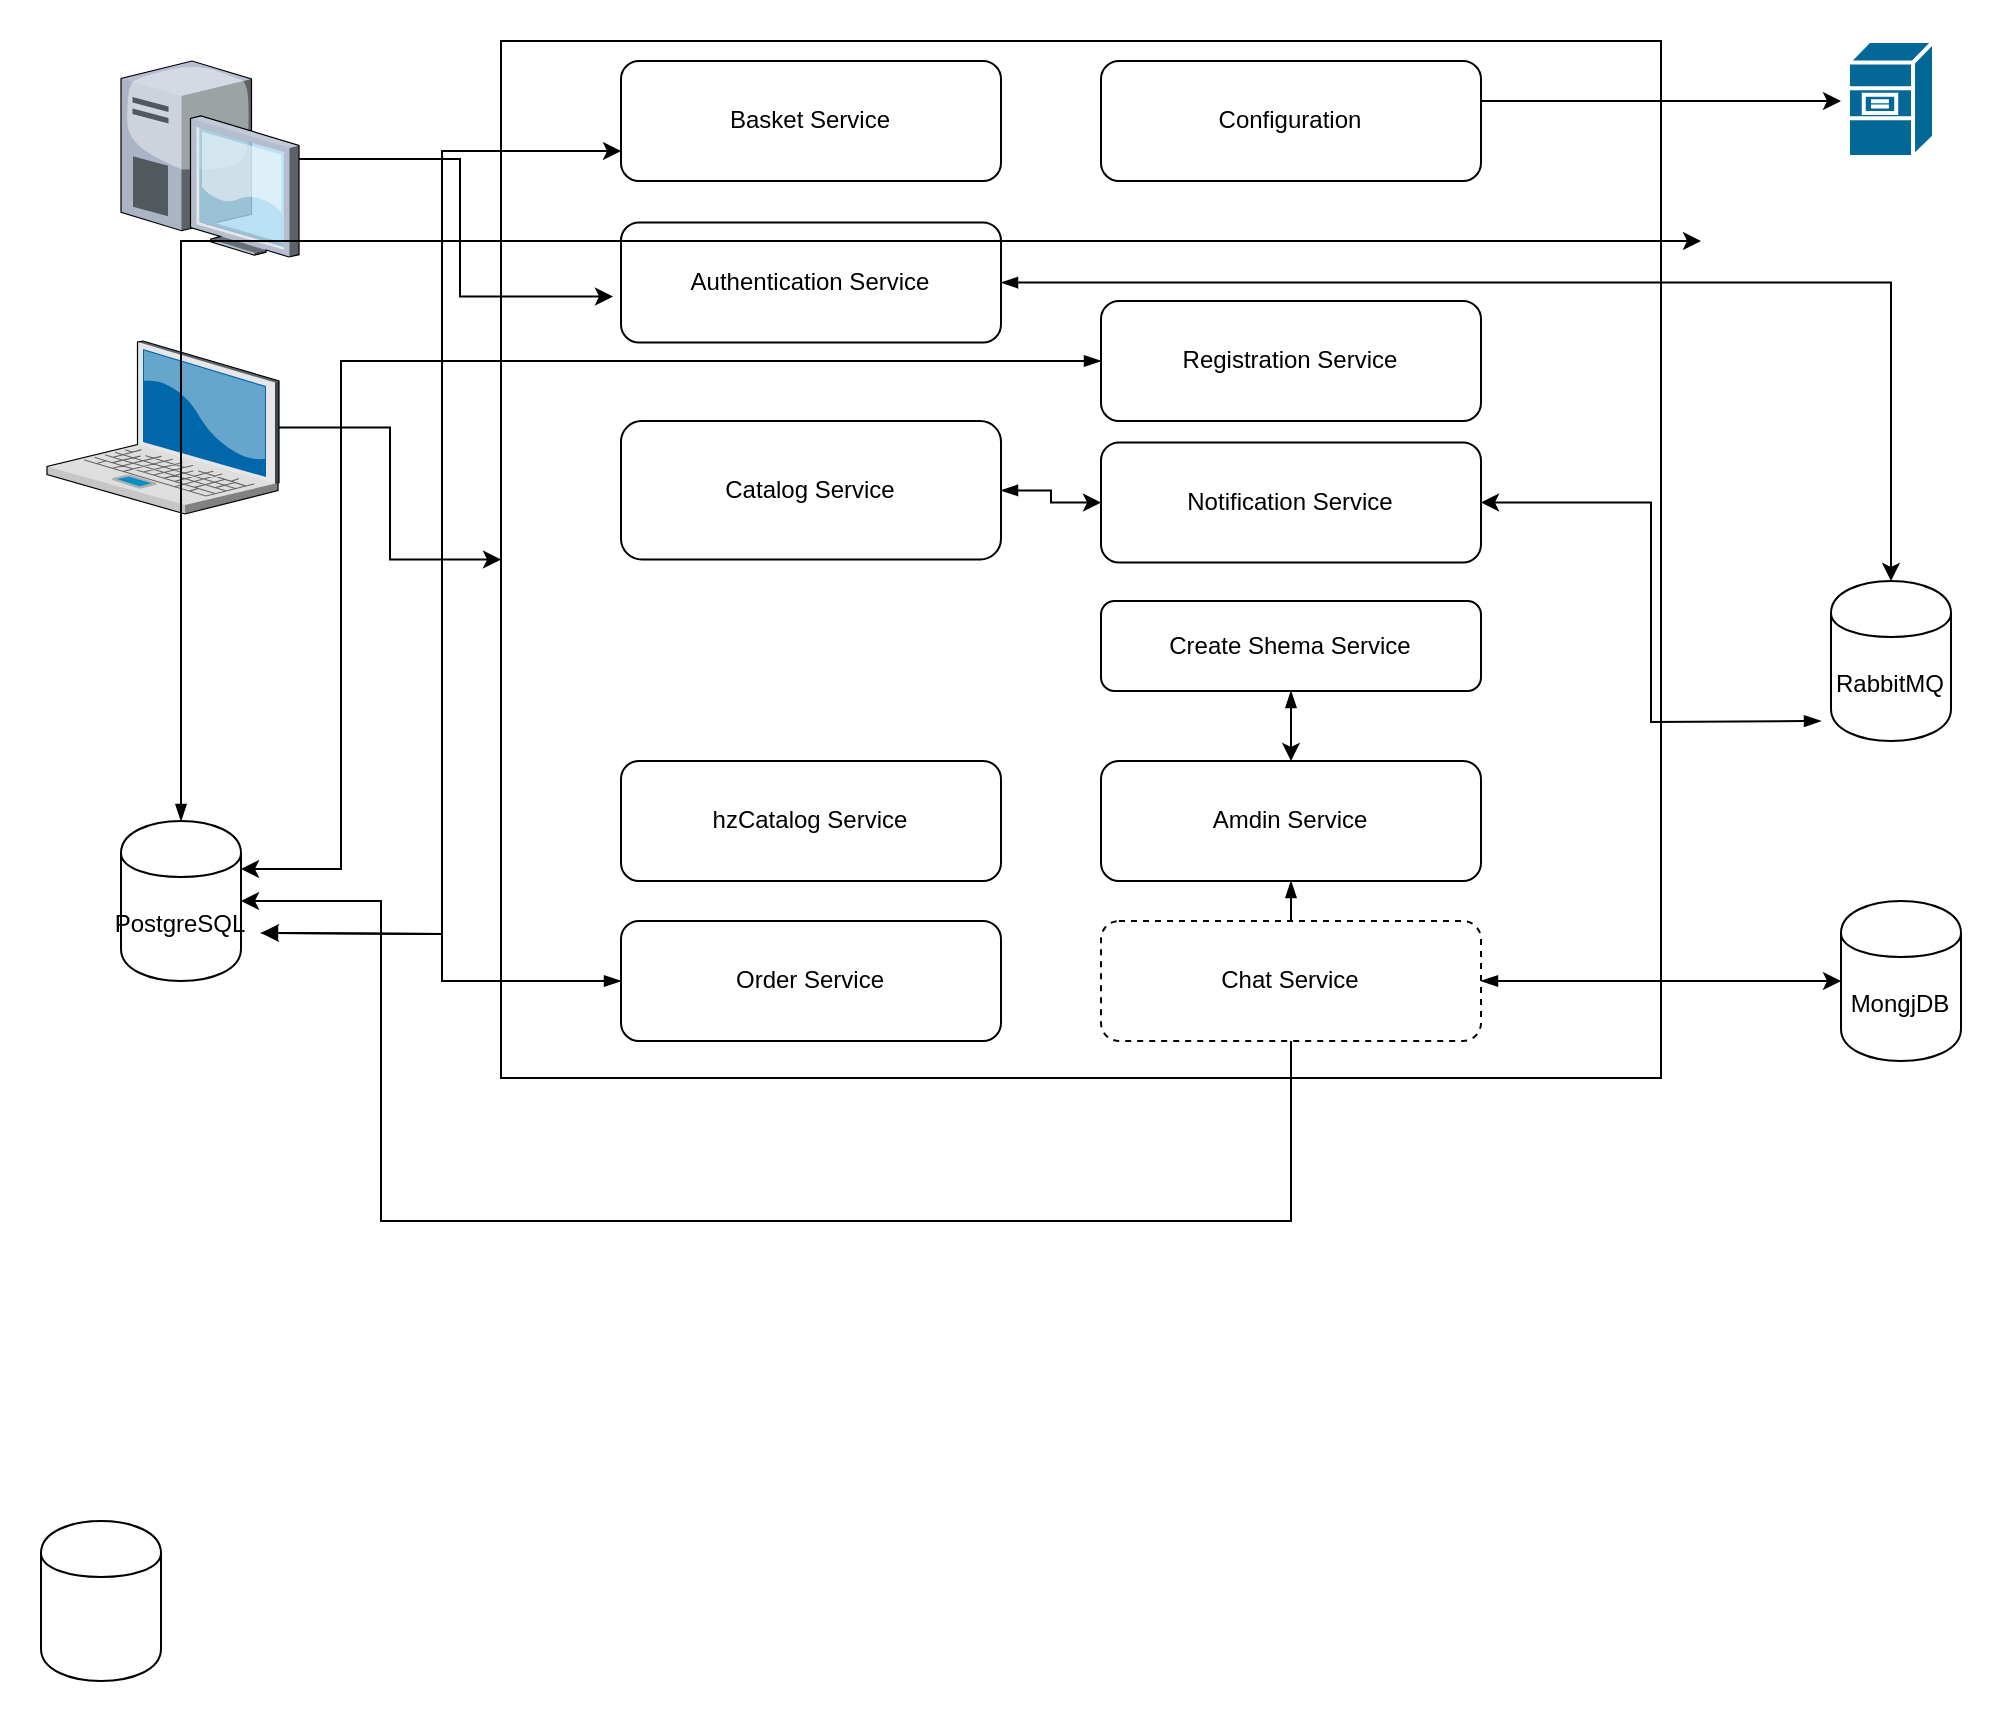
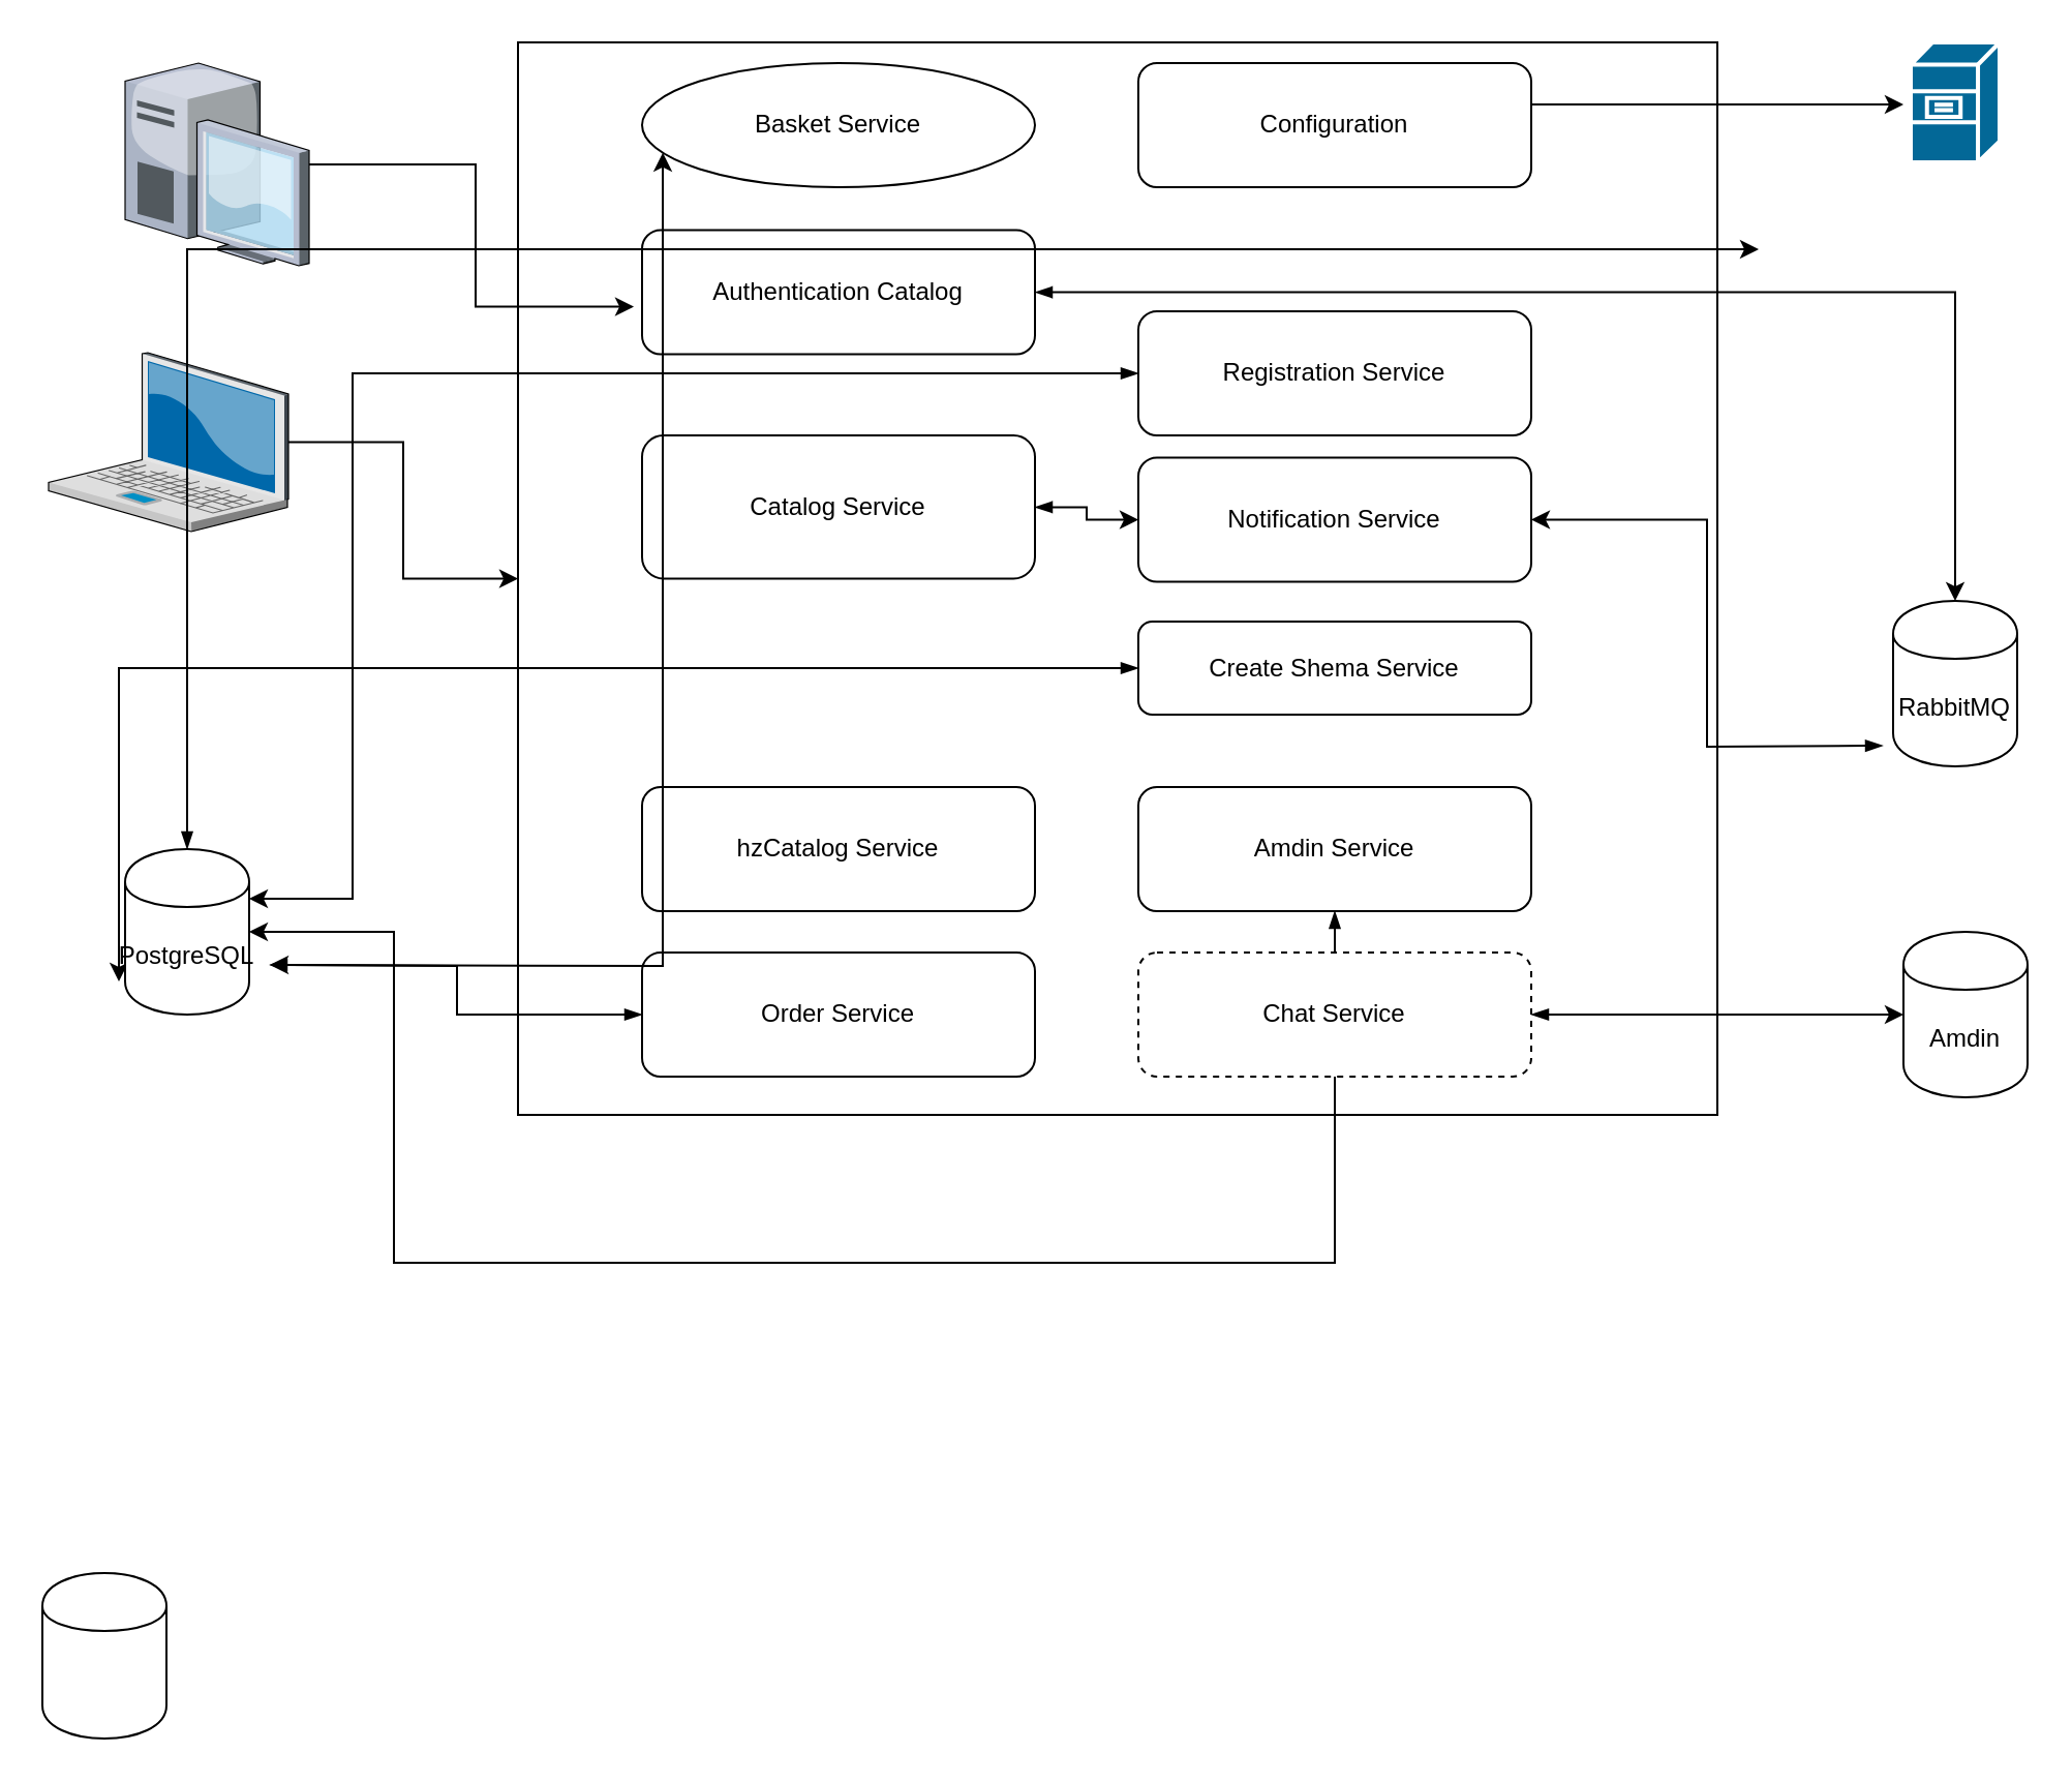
  <mxCell id="0" />
  <mxCell id="1" parent="0" />
  <mxCell id="2" value="" style="rounded=0;whiteSpace=wrap;html=1;" parent="1" vertex="1"><mxGeometry x="250" y="20" width="580" height="518.5" as="geometry" /></mxCell>
  <mxCell id="3" style="edgeStyle=orthogonalEdgeStyle;rounded=0;orthogonalLoop=1;jettySize=auto;html=1;" parent="1" source="4" target="2" edge="1"><mxGeometry relative="1" as="geometry"><mxPoint x="230" y="60" as="targetPoint" /></mxGeometry></mxCell>
  <mxCell id="4" value="" style="verticalLabelPosition=bottom;aspect=fixed;html=1;verticalAlign=top;strokeColor=none;align=center;outlineConnect=0;shape=mxgraph.citrix.laptop_2;" parent="1" vertex="1"><mxGeometry x="23" y="170" width="116" height="86.5" as="geometry" /></mxCell>
  <mxCell id="5" style="edgeStyle=orthogonalEdgeStyle;rounded=0;orthogonalLoop=1;jettySize=auto;html=1;entryX=-0.021;entryY=0.617;entryDx=0;entryDy=0;entryPerimeter=0;" parent="1" source="6" target="10" edge="1"><mxGeometry relative="1" as="geometry" /></mxCell>
  <mxCell id="6" value="" style="verticalLabelPosition=bottom;aspect=fixed;html=1;verticalAlign=top;strokeColor=none;align=center;outlineConnect=0;shape=mxgraph.citrix.desktop;" parent="1" vertex="1"><mxGeometry x="60" y="30" width="89" height="98" as="geometry" /></mxCell>
  <mxCell id="7" style="edgeStyle=orthogonalEdgeStyle;rounded=0;orthogonalLoop=1;jettySize=auto;html=1;" parent="1" source="8" edge="1"><mxGeometry relative="1" as="geometry"><mxPoint x="920" y="50" as="targetPoint" /><Array as="points"><mxPoint x="780" y="50" /><mxPoint x="780" y="50" /></Array></mxGeometry></mxCell>
  <mxCell id="8" value="Configuration" style="rounded=1;whiteSpace=wrap;html=1;" parent="1" vertex="1"><mxGeometry x="550" y="30" width="190" height="60" as="geometry" /></mxCell>
  <mxCell id="9" style="edgeStyle=orthogonalEdgeStyle;rounded=0;orthogonalLoop=1;jettySize=auto;html=1;startArrow=blockThin;startFill=1;strokeColor=#000000;entryX=0.5;entryY=0;entryDx=0;entryDy=0;" edge="1" parent="1" source="10" target="26"><mxGeometry relative="1" as="geometry"><mxPoint x="910" y="320" as="targetPoint" /></mxGeometry></mxCell>
- <mxCell id="10" value="Authentication Service" style="rounded=1;whiteSpace=wrap;html=1;" parent="1" vertex="1"><mxGeometry x="310" y="110.75" width="190" height="60" as="geometry" /></mxCell>
+ <mxCell id="10" value="Authentication Catalog" style="rounded=1;whiteSpace=wrap;html=1;" parent="1" vertex="1"><mxGeometry x="310" y="110.75" width="190" height="60" as="geometry" /></mxCell>
  <mxCell id="11" value="" style="edgeStyle=orthogonalEdgeStyle;rounded=0;orthogonalLoop=1;jettySize=auto;html=1;strokeColor=#000000;startArrow=blockThin;startFill=1;" edge="1" parent="1" source="12" target="16"><mxGeometry relative="1" as="geometry" /></mxCell>
  <mxCell id="12" value="Catalog Service" style="rounded=1;whiteSpace=wrap;html=1;" parent="1" vertex="1"><mxGeometry x="310" y="210" width="190" height="69.25" as="geometry" /></mxCell>
- <mxCell id="13" value="Basket Service" style="rounded=1;whiteSpace=wrap;html=1;" parent="1" vertex="1"><mxGeometry x="310" y="30" width="190" height="60" as="geometry" /></mxCell>
- <mxCell id="14" style="edgeStyle=orthogonalEdgeStyle;rounded=0;orthogonalLoop=1;jettySize=auto;html=1;startArrow=blockThin;startFill=1;strokeColor=#000000;" edge="1" parent="1" source="15" target="20"><mxGeometry relative="1" as="geometry" /></mxCell>
+ <mxCell id="13" value="Basket Service" style="ellipse;whiteSpace=wrap;html=1;" parent="1" vertex="1"><mxGeometry x="310" y="30" width="190" height="60" as="geometry" /></mxCell>
+ <mxCell id="14" style="edgeStyle=orthogonalEdgeStyle;rounded=0;orthogonalLoop=1;jettySize=auto;html=1;entryX=-0.05;entryY=0.8;entryDx=0;entryDy=0;entryPerimeter=0;startArrow=blockThin;startFill=1;strokeColor=#000000;" edge="1" parent="1" source="15" target="32"><mxGeometry relative="1" as="geometry" /></mxCell>
  <mxCell id="15" value="Create Shema Service" style="rounded=1;whiteSpace=wrap;html=1;" parent="1" vertex="1"><mxGeometry x="550" y="300" width="190" height="45" as="geometry" /></mxCell>
  <mxCell id="16" value="Notification Service" style="rounded=1;whiteSpace=wrap;html=1;" parent="1" vertex="1"><mxGeometry x="550" y="220.75" width="190" height="60" as="geometry" /></mxCell>
  <mxCell id="17" style="edgeStyle=orthogonalEdgeStyle;rounded=0;orthogonalLoop=1;jettySize=auto;html=1;startArrow=blockThin;startFill=1;strokeColor=#000000;" edge="1" parent="1" source="18"><mxGeometry relative="1" as="geometry"><mxPoint x="130" y="466" as="targetPoint" /></mxGeometry></mxCell>
  <mxCell id="18" value="Order Service" style="rounded=1;whiteSpace=wrap;html=1;" parent="1" vertex="1"><mxGeometry x="310" width="190" height="60" as="geometry" y="460" /></mxCell>
  <mxCell id="19" style="edgeStyle=orthogonalEdgeStyle;rounded=0;orthogonalLoop=1;jettySize=auto;html=1;startArrow=blockThin;startFill=1;strokeColor=#000000;" edge="1" parent="1" source="20" target="32"><mxGeometry relative="1" as="geometry"><Array as="points"><mxPoint x="645" y="610" /><mxPoint x="190" y="610" /><mxPoint x="190" y="450" /></Array></mxGeometry></mxCell>
  <mxCell id="20" value="Amdin Service" style="rounded=1;whiteSpace=wrap;html=1;" parent="1" vertex="1"><mxGeometry x="550" y="380" width="190" height="60" as="geometry" /></mxCell>
  <mxCell id="21" value="" style="shape=mxgraph.cisco.servers.file_server;html=1;dashed=0;fillColor=#036897;strokeColor=#ffffff;strokeWidth=2;verticalLabelPosition=bottom;verticalAlign=top" parent="1" vertex="1"><mxGeometry x="923.5" y="20" width="43" height="58" as="geometry" /></mxCell>
  <mxCell id="22" style="edgeStyle=orthogonalEdgeStyle;rounded=0;orthogonalLoop=1;jettySize=auto;html=1;entryX=1;entryY=0.3;entryDx=0;entryDy=0;startArrow=blockThin;startFill=1;strokeColor=#000000;" edge="1" parent="1" source="23" target="32"><mxGeometry relative="1" as="geometry"><Array as="points"><mxPoint x="170" y="180" /><mxPoint x="170" y="434" /></Array></mxGeometry></mxCell>
  <mxCell id="23" value="Registration Service" style="rounded=1;whiteSpace=wrap;html=1;" parent="1" vertex="1"><mxGeometry x="550" y="150" width="190" height="60" as="geometry" /></mxCell>
  <mxCell id="24" value="hzCatalog Service" style="rounded=1;whiteSpace=wrap;html=1;" vertex="1" parent="1"><mxGeometry x="310" y="380" width="190" height="60" as="geometry" /></mxCell>
  <mxCell id="25" style="edgeStyle=orthogonalEdgeStyle;rounded=0;orthogonalLoop=1;jettySize=auto;html=1;entryX=1;entryY=0.5;entryDx=0;entryDy=0;startArrow=blockThin;startFill=1;strokeColor=#000000;" edge="1" parent="1" target="16"><mxGeometry relative="1" as="geometry"><mxPoint x="910" y="360" as="sourcePoint" /></mxGeometry></mxCell>
  <mxCell id="26" value="RabbitMQ" style="shape=cylinder;whiteSpace=wrap;html=1;boundedLbl=1;backgroundOutline=1;" vertex="1" parent="1"><mxGeometry x="915" y="290" width="60" height="80" as="geometry" /></mxCell>
- <mxCell id="27" value="MongjDB" style="shape=cylinder;whiteSpace=wrap;html=1;boundedLbl=1;backgroundOutline=1;" vertex="1" parent="1"><mxGeometry x="920" y="450" width="60" height="80" as="geometry" /></mxCell>
+ <mxCell id="27" value="Amdin" style="shape=cylinder;whiteSpace=wrap;html=1;boundedLbl=1;backgroundOutline=1;" vertex="1" parent="1"><mxGeometry x="920" y="450" width="60" height="80" as="geometry" /></mxCell>
  <mxCell id="28" style="edgeStyle=orthogonalEdgeStyle;rounded=0;orthogonalLoop=1;jettySize=auto;html=1;entryX=0;entryY=0.5;entryDx=0;entryDy=0;startArrow=blockThin;startFill=1;strokeColor=#000000;" edge="1" parent="1" source="29" target="27"><mxGeometry relative="1" as="geometry" /></mxCell>
  <mxCell id="29" value="Chat Service" style="rounded=1;whiteSpace=wrap;html=1;dashed=1;" vertex="1" parent="1"><mxGeometry x="550" width="190" height="60" as="geometry" y="460" /></mxCell>
  <mxCell id="30" value="" style="shape=cylinder;whiteSpace=wrap;html=1;boundedLbl=1;backgroundOutline=1;" vertex="1" parent="1"><mxGeometry x="20" y="760" width="60" height="80" as="geometry" /></mxCell>
  <mxCell id="31" value="" style="edgeStyle=orthogonalEdgeStyle;rounded=0;orthogonalLoop=1;jettySize=auto;html=1;startArrow=blockThin;startFill=1;strokeColor=#000000;" edge="1" parent="1" source="32"><mxGeometry relative="1" as="geometry"><mxPoint x="850" y="120" as="targetPoint" /><Array as="points"><mxPoint x="500" y="120" /><mxPoint x="500" y="120" /></Array></mxGeometry></mxCell>
  <mxCell id="32" value="PostgreSQL" style="shape=cylinder;whiteSpace=wrap;html=1;boundedLbl=1;backgroundOutline=1;" vertex="1" parent="1"><mxGeometry x="60" y="410" width="60" height="80" as="geometry" /></mxCell>
  <mxCell id="33" value="" style="edgeStyle=orthogonalEdgeStyle;rounded=0;orthogonalLoop=1;jettySize=auto;html=1;startArrow=blockThin;startFill=1;strokeColor=#000000;entryX=0;entryY=0.75;entryDx=0;entryDy=0;" edge="1" parent="1" target="13"><mxGeometry relative="1" as="geometry"><mxPoint x="130" y="466" as="sourcePoint" /></mxGeometry></mxCell>
